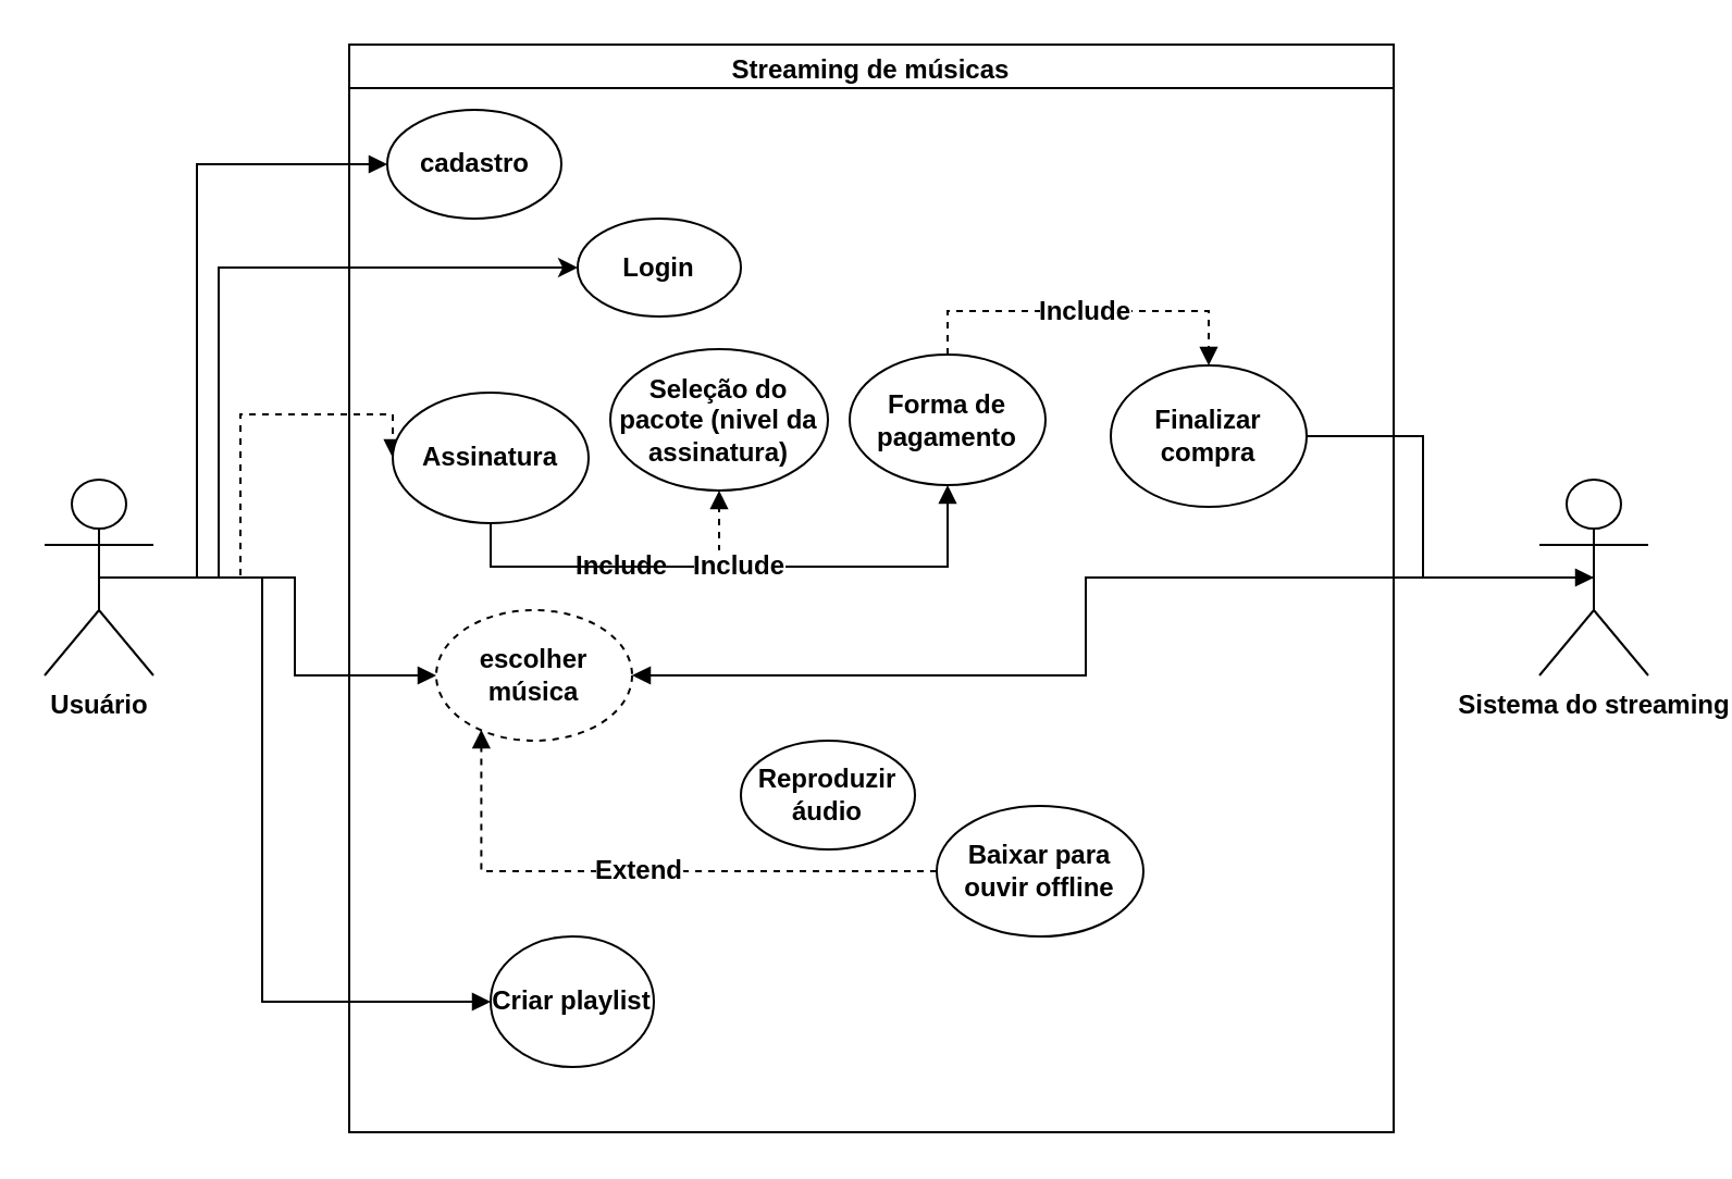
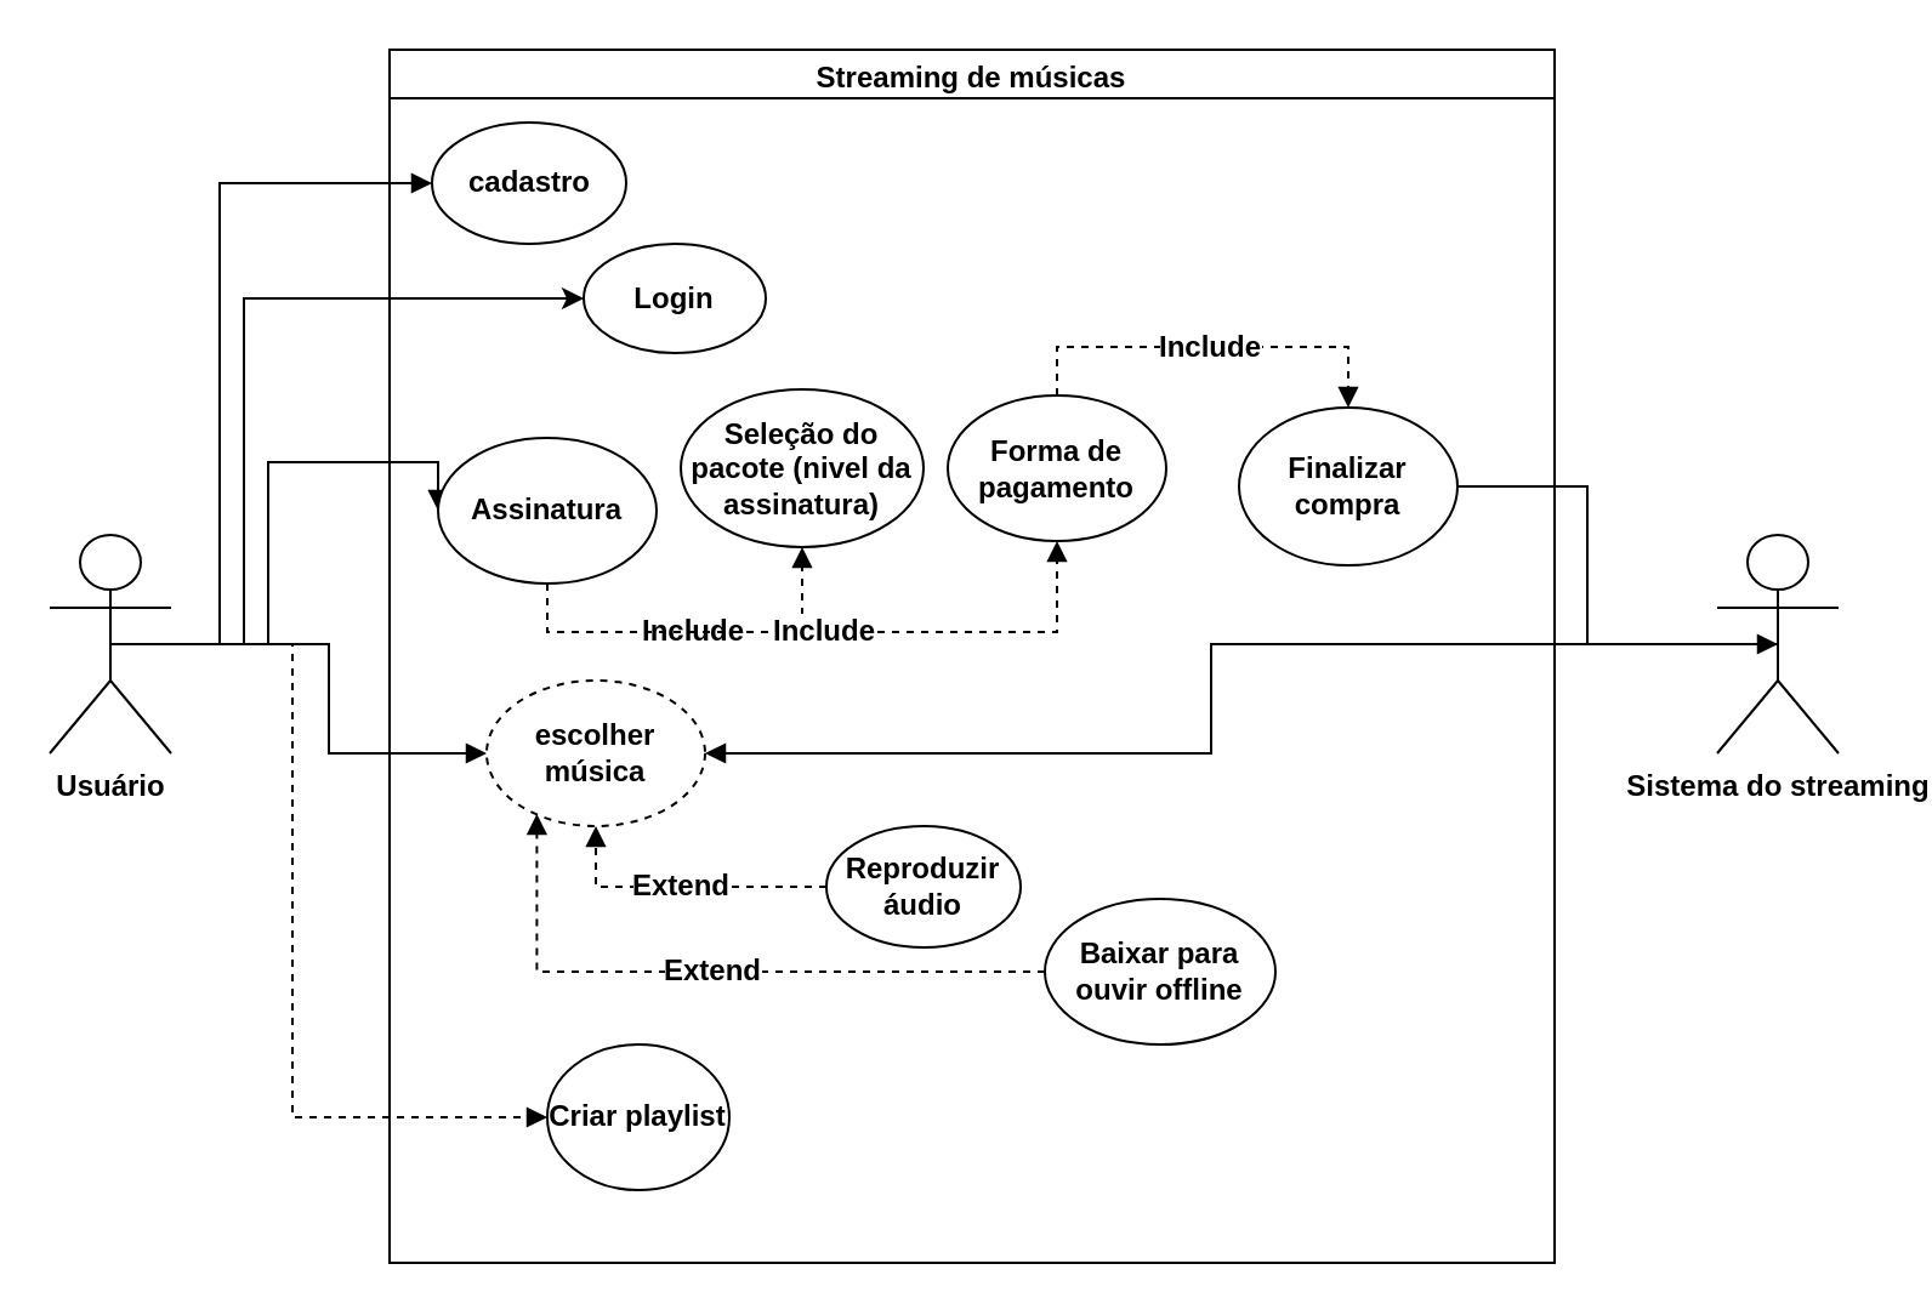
  <mxCell id="0" />
  <mxCell id="1" parent="0" />
  <mxCell id="2" value="Streaming de músicas" style="swimlane;whiteSpace=wrap;html=1;fillStyle=auto;movable=0;resizable=0;rotatable=0;deletable=0;editable=0;locked=1;connectable=0;" vertex="1" parent="1"><mxGeometry x="160" y="20" width="480" height="500" as="geometry" /></mxCell>
  <mxCell id="3" value="" style="whiteSpace=wrap;html=1;aspect=fixed;fillStyle=auto;strokeColor=default;align=center;verticalAlign=middle;fontFamily=Helvetica;fontSize=12;fontColor=default;fontStyle=1;fillColor=default;movable=0;resizable=0;rotatable=0;deletable=0;editable=0;locked=1;connectable=0;" vertex="1" parent="2"><mxGeometry y="20" width="480" height="480" as="geometry" /></mxCell>
  <mxCell id="4" style="edgeStyle=orthogonalEdgeStyle;rounded=0;orthogonalLoop=1;jettySize=auto;html=1;exitX=0.5;exitY=0.5;exitDx=0;exitDy=0;exitPerimeter=0;entryX=0;entryY=0.5;entryDx=0;entryDy=0;fontFamily=Helvetica;fontSize=12;fontColor=default;fontStyle=1;endArrow=block;endFill=1;" edge="1" parent="1" source="9" target="13"><mxGeometry relative="1" as="geometry"><Array as="points"><mxPoint x="90" y="265" /><mxPoint x="90" y="75" /></Array></mxGeometry></mxCell>
- <mxCell id="5" style="edgeStyle=orthogonalEdgeStyle;rounded=0;orthogonalLoop=1;jettySize=auto;html=1;exitX=0.5;exitY=0.5;exitDx=0;exitDy=0;exitPerimeter=0;entryX=0;entryY=0.5;entryDx=0;entryDy=0;fontFamily=Helvetica;fontSize=12;fontColor=default;fontStyle=1;endArrow=block;endFill=1;dashed=1;" edge="1" parent="1" source="9" target="16"><mxGeometry relative="1" as="geometry"><Array as="points"><mxPoint x="110" y="265" /><mxPoint x="110" y="190" /></Array></mxGeometry></mxCell>
+ <mxCell id="5" style="edgeStyle=orthogonalEdgeStyle;rounded=0;orthogonalLoop=1;jettySize=auto;html=1;exitX=0.5;exitY=0.5;exitDx=0;exitDy=0;exitPerimeter=0;entryX=0;entryY=0.5;entryDx=0;entryDy=0;fontFamily=Helvetica;fontSize=12;fontColor=default;fontStyle=1;endArrow=block;endFill=1;" edge="1" parent="1" source="9" target="16"><mxGeometry relative="1" as="geometry"><Array as="points"><mxPoint x="110" y="265" /><mxPoint x="110" y="190" /></Array></mxGeometry></mxCell>
  <mxCell id="6" style="edgeStyle=orthogonalEdgeStyle;rounded=0;orthogonalLoop=1;jettySize=auto;html=1;exitX=0.5;exitY=0.5;exitDx=0;exitDy=0;exitPerimeter=0;entryX=0;entryY=0.5;entryDx=0;entryDy=0;fontFamily=Helvetica;fontSize=12;fontColor=default;fontStyle=1;" edge="1" parent="1" source="9" target="21"><mxGeometry relative="1" as="geometry"><Array as="points"><mxPoint x="100" y="265" /><mxPoint x="100" y="123" /></Array></mxGeometry></mxCell>
  <mxCell id="7" style="edgeStyle=orthogonalEdgeStyle;rounded=0;orthogonalLoop=1;jettySize=auto;html=1;entryX=0;entryY=0.5;entryDx=0;entryDy=0;fontFamily=Helvetica;fontSize=12;fontColor=default;fontStyle=1;endArrow=block;endFill=1;" edge="1" parent="1" source="9" target="22"><mxGeometry relative="1" as="geometry" /></mxCell>
- <mxCell id="8" style="edgeStyle=orthogonalEdgeStyle;rounded=0;orthogonalLoop=1;jettySize=auto;html=1;entryX=0;entryY=0.5;entryDx=0;entryDy=0;fontFamily=Helvetica;fontSize=12;fontColor=default;fontStyle=1;endArrow=block;endFill=1;" edge="1" parent="1" source="9" target="24"><mxGeometry relative="1" as="geometry"><Array as="points"><mxPoint x="120" y="265" /><mxPoint x="120" y="460" /></Array></mxGeometry></mxCell>
+ <mxCell id="8" style="edgeStyle=orthogonalEdgeStyle;rounded=0;orthogonalLoop=1;jettySize=auto;html=1;entryX=0;entryY=0.5;entryDx=0;entryDy=0;fontFamily=Helvetica;fontSize=12;fontColor=default;fontStyle=1;endArrow=block;endFill=1;dashed=1;" edge="1" parent="1" source="9" target="24"><mxGeometry relative="1" as="geometry"><Array as="points"><mxPoint x="120" y="265" /><mxPoint x="120" y="460" /></Array></mxGeometry></mxCell>
  <mxCell id="9" value="Usuário" style="shape=umlActor;verticalLabelPosition=bottom;verticalAlign=top;html=1;outlineConnect=0;fillStyle=auto;strokeColor=default;align=center;fontFamily=Helvetica;fontSize=12;fontColor=default;fontStyle=1;fillColor=default;" vertex="1" parent="1"><mxGeometry x="20" y="220" width="50" height="90" as="geometry" /></mxCell>
  <mxCell id="10" style="edgeStyle=orthogonalEdgeStyle;rounded=0;orthogonalLoop=1;jettySize=auto;html=1;exitX=1;exitY=0.5;exitDx=0;exitDy=0;entryX=0.5;entryY=0.5;entryDx=0;entryDy=0;fontFamily=Helvetica;fontSize=12;fontColor=default;fontStyle=1;entryPerimeter=0;endArrow=block;endFill=1;" edge="1" parent="1" source="20" target="12"><mxGeometry relative="1" as="geometry" /></mxCell>
  <mxCell id="11" style="edgeStyle=orthogonalEdgeStyle;rounded=0;orthogonalLoop=1;jettySize=auto;html=1;exitX=0.5;exitY=0.5;exitDx=0;exitDy=0;exitPerimeter=0;entryX=1;entryY=0.5;entryDx=0;entryDy=0;fontFamily=Helvetica;fontSize=12;fontColor=default;fontStyle=1;endArrow=block;endFill=1;" edge="1" parent="1" source="12" target="22"><mxGeometry relative="1" as="geometry" /></mxCell>
  <mxCell id="12" value="Sistema do streaming" style="shape=umlActor;verticalLabelPosition=bottom;verticalAlign=top;html=1;outlineConnect=0;fillStyle=auto;strokeColor=default;align=center;fontFamily=Helvetica;fontSize=12;fontColor=default;fontStyle=1;fillColor=default;" vertex="1" parent="1"><mxGeometry x="707" y="220" width="50" height="90" as="geometry" /></mxCell>
  <mxCell id="13" value="cadastro" style="ellipse;whiteSpace=wrap;html=1;fillStyle=auto;strokeColor=default;align=center;verticalAlign=middle;fontFamily=Helvetica;fontSize=12;fontColor=default;fontStyle=1;fillColor=default;" vertex="1" parent="1"><mxGeometry x="177.5" y="50" width="80" height="50" as="geometry" /></mxCell>
  <mxCell id="14" value="Include" style="edgeStyle=orthogonalEdgeStyle;rounded=0;orthogonalLoop=1;jettySize=auto;html=1;exitX=0.5;exitY=1;exitDx=0;exitDy=0;entryX=0.5;entryY=1;entryDx=0;entryDy=0;fontFamily=Helvetica;fontSize=12;fontColor=default;fontStyle=1;endArrow=block;endFill=1;dashed=1;" edge="1" parent="1" source="16" target="17"><mxGeometry relative="1" as="geometry" /></mxCell>
- <mxCell id="15" value="Include" style="edgeStyle=orthogonalEdgeStyle;rounded=0;orthogonalLoop=1;jettySize=auto;html=1;exitX=0.5;exitY=1;exitDx=0;exitDy=0;entryX=0.5;entryY=1;entryDx=0;entryDy=0;fontFamily=Helvetica;fontSize=12;fontColor=default;fontStyle=1;dashed=0;endArrow=block;endFill=1;" edge="1" parent="1" source="16" target="19"><mxGeometry relative="1" as="geometry"><Array as="points"><mxPoint x="225" y="260" /><mxPoint x="435" y="260" /></Array></mxGeometry></mxCell>
+ <mxCell id="15" value="Include" style="edgeStyle=orthogonalEdgeStyle;rounded=0;orthogonalLoop=1;jettySize=auto;html=1;exitX=0.5;exitY=1;exitDx=0;exitDy=0;entryX=0.5;entryY=1;entryDx=0;entryDy=0;fontFamily=Helvetica;fontSize=12;fontColor=default;fontStyle=1;dashed=1;endArrow=block;endFill=1;" edge="1" parent="1" source="16" target="19"><mxGeometry relative="1" as="geometry"><Array as="points"><mxPoint x="225" y="260" /><mxPoint x="435" y="260" /></Array></mxGeometry></mxCell>
  <mxCell id="16" value="Assinatura" style="ellipse;whiteSpace=wrap;html=1;fillStyle=auto;strokeColor=default;align=center;verticalAlign=middle;fontFamily=Helvetica;fontSize=12;fontColor=default;fontStyle=1;fillColor=default;" vertex="1" parent="1"><mxGeometry x="180" y="180" width="90" height="60" as="geometry" /></mxCell>
  <mxCell id="17" value="Seleção do pacote (nivel da assinatura)" style="ellipse;whiteSpace=wrap;html=1;fillStyle=auto;strokeColor=default;align=center;verticalAlign=middle;fontFamily=Helvetica;fontSize=12;fontColor=default;fontStyle=1;fillColor=default;" vertex="1" parent="1"><mxGeometry x="280" y="160" width="100" height="65" as="geometry" /></mxCell>
  <mxCell id="18" value="Include" style="edgeStyle=orthogonalEdgeStyle;rounded=0;orthogonalLoop=1;jettySize=auto;html=1;exitX=0.5;exitY=0;exitDx=0;exitDy=0;entryX=0.5;entryY=0;entryDx=0;entryDy=0;fontFamily=Helvetica;fontSize=12;fontColor=default;fontStyle=1;dashed=1;endArrow=block;endFill=1;" edge="1" parent="1" source="19" target="20"><mxGeometry relative="1" as="geometry" /></mxCell>
  <mxCell id="19" value="Forma de pagamento" style="ellipse;whiteSpace=wrap;html=1;fillStyle=auto;strokeColor=default;align=center;verticalAlign=middle;fontFamily=Helvetica;fontSize=12;fontColor=default;fontStyle=1;fillColor=default;" vertex="1" parent="1"><mxGeometry x="390" y="162.5" width="90" height="60" as="geometry" /></mxCell>
  <mxCell id="20" value="Finalizar compra" style="ellipse;whiteSpace=wrap;html=1;fillStyle=auto;strokeColor=default;align=center;verticalAlign=middle;fontFamily=Helvetica;fontSize=12;fontColor=default;fontStyle=1;fillColor=default;" vertex="1" parent="1"><mxGeometry x="510" y="167.5" width="90" height="65" as="geometry" /></mxCell>
- <mxCell id="21" value="Login" style="ellipse;whiteSpace=wrap;html=1;fillStyle=auto;strokeColor=default;align=center;verticalAlign=middle;fontFamily=Helvetica;fontSize=12;fontColor=default;fontStyle=1;fillColor=default;" vertex="1" parent="1"><mxGeometry x="265" y="100" width="75" height="45" as="geometry" /></mxCell>
+ <mxCell id="21" value="Login" style="ellipse;whiteSpace=wrap;html=1;fillStyle=auto;strokeColor=default;align=center;verticalAlign=middle;fontFamily=Helvetica;fontSize=12;fontColor=default;fontStyle=1;fillColor=default;" vertex="1" parent="1"><mxGeometry x="240" y="100" width="75" height="45" as="geometry" /></mxCell>
  <mxCell id="22" value="escolher música" style="ellipse;whiteSpace=wrap;html=1;fillStyle=auto;strokeColor=default;align=center;verticalAlign=middle;fontFamily=Helvetica;fontSize=12;fontColor=default;fontStyle=1;fillColor=default;dashed=1;" vertex="1" parent="1"><mxGeometry x="200" y="280" width="90" height="60" as="geometry" /></mxCell>
  <mxCell id="23" value="Baixar para ouvir offline" style="ellipse;whiteSpace=wrap;html=1;fillStyle=auto;strokeColor=default;align=center;verticalAlign=middle;fontFamily=Helvetica;fontSize=12;fontColor=default;fontStyle=1;fillColor=default;" vertex="1" parent="1"><mxGeometry x="430" y="370" width="95" height="60" as="geometry" /></mxCell>
  <mxCell id="24" value="Criar playlist" style="ellipse;whiteSpace=wrap;html=1;fillStyle=auto;strokeColor=default;align=center;verticalAlign=middle;fontFamily=Helvetica;fontSize=12;fontColor=default;fontStyle=1;fillColor=default;" vertex="1" parent="1"><mxGeometry x="225" y="430" width="75" height="60" as="geometry" /></mxCell>
+ <mxCell id="25" value="Extend" style="edgeStyle=orthogonalEdgeStyle;rounded=0;orthogonalLoop=1;jettySize=auto;html=1;entryX=0.5;entryY=1;entryDx=0;entryDy=0;fontFamily=Helvetica;fontSize=12;fontColor=default;fontStyle=1;dashed=1;endArrow=block;endFill=1;" edge="1" parent="1" source="26" target="22"><mxGeometry relative="1" as="geometry" /></mxCell>
  <mxCell id="26" value="Reproduzir áudio" style="ellipse;whiteSpace=wrap;html=1;fillStyle=auto;strokeColor=default;align=center;verticalAlign=middle;fontFamily=Helvetica;fontSize=12;fontColor=default;fontStyle=1;fillColor=default;" vertex="1" parent="1"><mxGeometry x="340" y="340" width="80" height="50" as="geometry" /></mxCell>
  <mxCell id="27" value="Extend" style="edgeStyle=orthogonalEdgeStyle;rounded=0;orthogonalLoop=1;jettySize=auto;html=1;entryX=0.23;entryY=0.917;entryDx=0;entryDy=0;entryPerimeter=0;fontFamily=Helvetica;fontSize=12;fontColor=default;fontStyle=1;dashed=1;endArrow=block;endFill=1;" edge="1" parent="1" source="23" target="22"><mxGeometry relative="1" as="geometry" /></mxCell>
